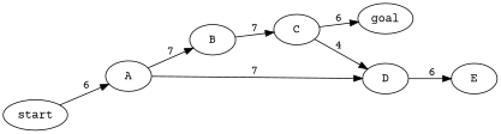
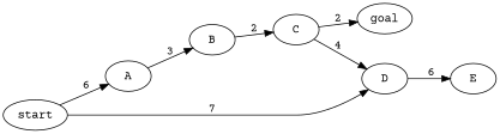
  digraph {
    fontname="Courier Prime"
    rankdir=LR
    node [fontname="Courier Prime"]
    edge [fontname="Courier Prime" weight=6]
    start
    A
    B
    D
    C
    goal
    E
    start -> A [label=6]
-   A -> B [label=7 weight=7]
-   A -> D [label=7 weight=7]
-   B -> C [label=7 weight=2]
+   A -> B [label=3 weight=7]
+   start -> D [label=7 weight=7]
+   B -> C [label=2 weight=2]
    D -> E [label=6]
    C -> D [label=4 weight=4]
-   C -> goal [label=6]
+   C -> goal [label=2]
  }
